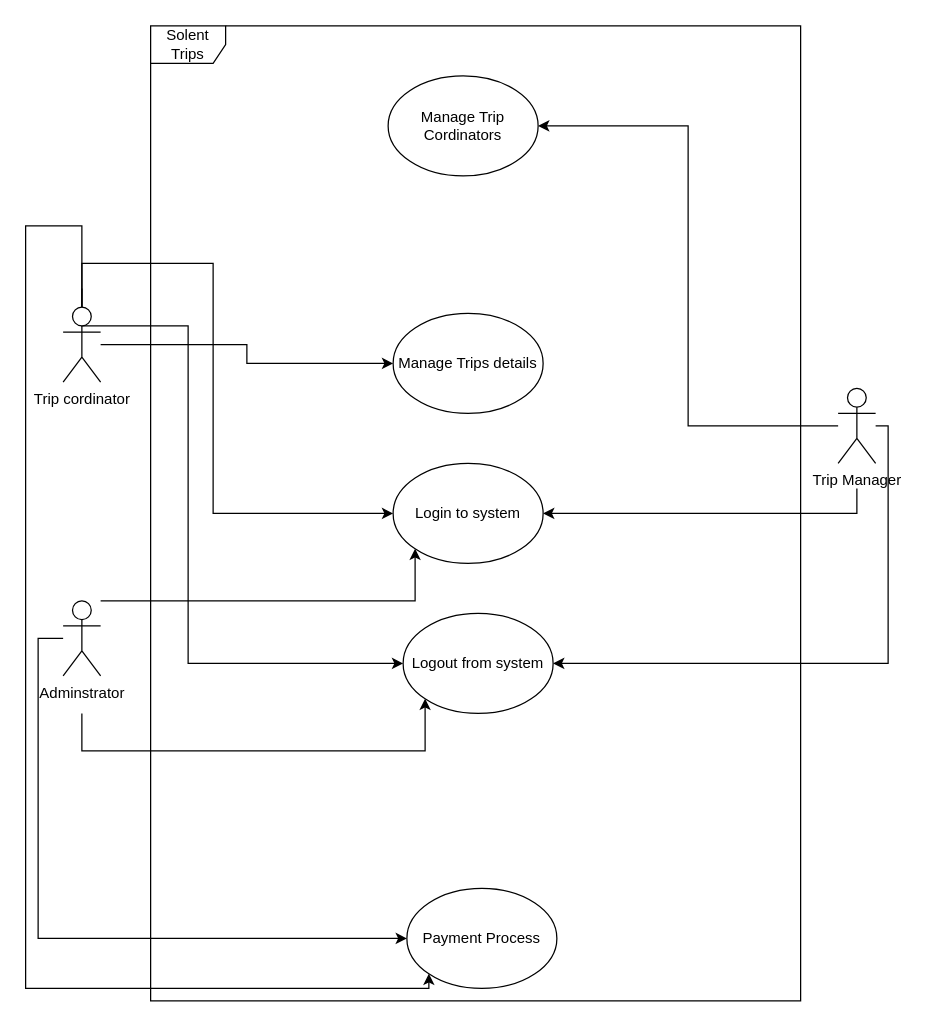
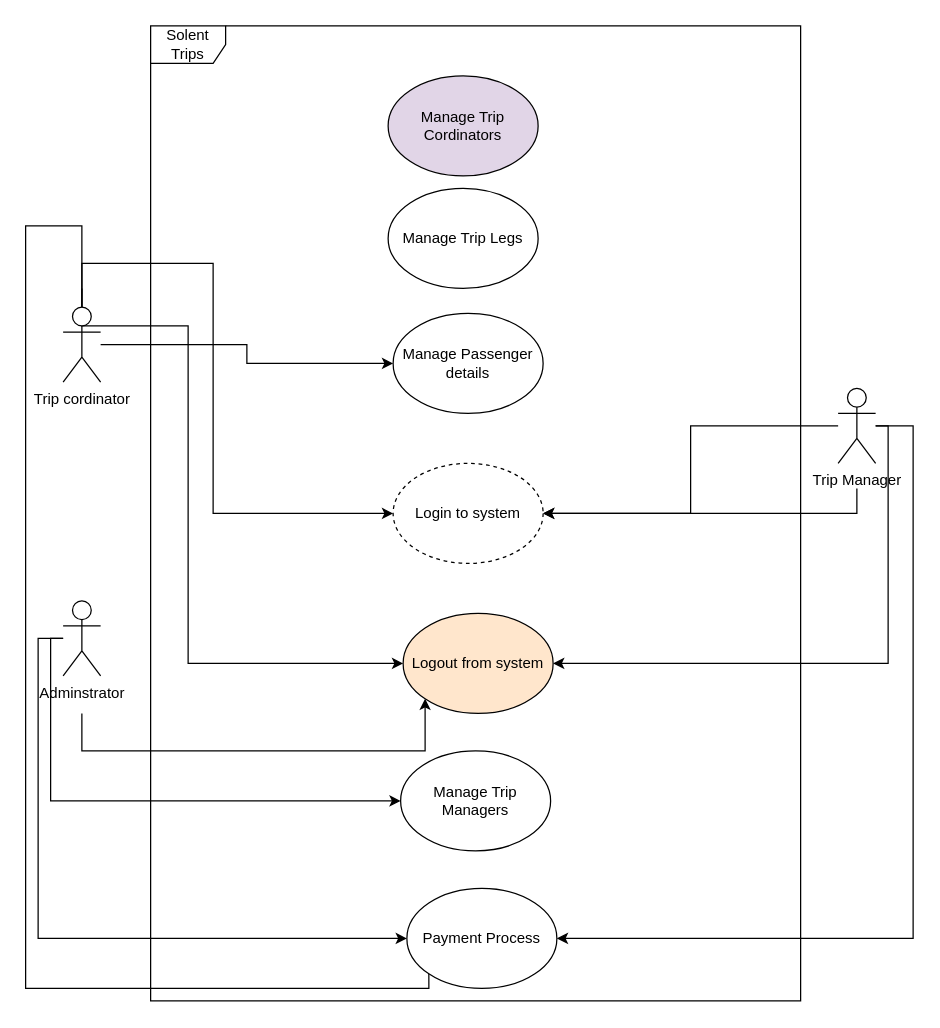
  <mxCell id="0" />
  <mxCell id="1" parent="0" />
  <mxCell id="2" value="Solent Trips" style="shape=umlFrame;whiteSpace=wrap;html=1;" vertex="1" parent="1"><mxGeometry x="120" y="20" width="520" height="780" as="geometry" /></mxCell>
  <mxCell id="3" style="edgeStyle=orthogonalEdgeStyle;rounded=0;orthogonalLoop=1;jettySize=auto;html=1;entryX=0;entryY=0.5;entryDx=0;entryDy=0;" edge="1" parent="1" source="7" target="21"><mxGeometry relative="1" as="geometry" /></mxCell>
  <mxCell id="4" style="edgeStyle=orthogonalEdgeStyle;rounded=0;orthogonalLoop=1;jettySize=auto;html=1;entryX=0;entryY=0.5;entryDx=0;entryDy=0;" edge="1" parent="1" source="7" target="22"><mxGeometry relative="1" as="geometry"><Array as="points"><mxPoint x="170" y="210" /><mxPoint x="170" y="410" /></Array></mxGeometry></mxCell>
  <mxCell id="5" style="edgeStyle=orthogonalEdgeStyle;rounded=0;orthogonalLoop=1;jettySize=auto;html=1;entryX=0;entryY=0.5;entryDx=0;entryDy=0;" edge="1" parent="1" target="23"><mxGeometry relative="1" as="geometry"><mxPoint x="65" y="230" as="sourcePoint" /><Array as="points"><mxPoint x="65" y="260" /><mxPoint x="150" y="260" /><mxPoint x="150" y="530" /></Array></mxGeometry></mxCell>
- <mxCell id="6" style="edgeStyle=orthogonalEdgeStyle;rounded=0;orthogonalLoop=1;jettySize=auto;html=1;entryX=0;entryY=1;entryDx=0;entryDy=0;" edge="1" parent="1" source="7" target="19"><mxGeometry relative="1" as="geometry"><Array as="points"><mxPoint x="20" y="180" /><mxPoint x="20" y="790" /><mxPoint x="343" y="790" /></Array></mxGeometry></mxCell>
+ <mxCell id="6" style="edgeStyle=orthogonalEdgeStyle;rounded=0;orthogonalLoop=1;jettySize=auto;html=1;entryX=0;entryY=1;entryDx=0;entryDy=0;endArrow=none;" edge="1" parent="1" source="7" target="19"><mxGeometry relative="1" as="geometry"><Array as="points"><mxPoint x="20" y="180" /><mxPoint x="20" y="790" /><mxPoint x="343" y="790" /></Array></mxGeometry></mxCell>
  <mxCell id="7" value="Trip cordinator" style="shape=umlActor;verticalLabelPosition=bottom;verticalAlign=top;html=1;" vertex="1" parent="1"><mxGeometry x="50" y="245" width="30" height="60" as="geometry" /></mxCell>
- <mxCell id="8" style="edgeStyle=orthogonalEdgeStyle;rounded=0;orthogonalLoop=1;jettySize=auto;html=1;entryX=0;entryY=1;entryDx=0;entryDy=0;" edge="1" parent="1" source="12" target="22"><mxGeometry relative="1" as="geometry"><Array as="points"><mxPoint x="332" y="480" /></Array></mxGeometry></mxCell>
  <mxCell id="9" style="edgeStyle=orthogonalEdgeStyle;rounded=0;orthogonalLoop=1;jettySize=auto;html=1;entryX=0;entryY=1;entryDx=0;entryDy=0;" edge="1" parent="1" target="23"><mxGeometry relative="1" as="geometry"><mxPoint x="65" y="570" as="sourcePoint" /><Array as="points"><mxPoint x="65" y="600" /><mxPoint x="340" y="600" /></Array></mxGeometry></mxCell>
+ <mxCell id="10" style="edgeStyle=orthogonalEdgeStyle;rounded=0;orthogonalLoop=1;jettySize=auto;html=1;entryX=0;entryY=0.5;entryDx=0;entryDy=0;" edge="1" parent="1" source="12" target="24"><mxGeometry relative="1" as="geometry"><Array as="points"><mxPoint x="40" y="510" /><mxPoint x="40" y="640" /></Array></mxGeometry></mxCell>
  <mxCell id="11" style="edgeStyle=orthogonalEdgeStyle;rounded=0;orthogonalLoop=1;jettySize=auto;html=1;entryX=0;entryY=0.5;entryDx=0;entryDy=0;" edge="1" parent="1" source="12" target="19"><mxGeometry relative="1" as="geometry"><Array as="points"><mxPoint x="30" y="510" /><mxPoint x="30" y="750" /></Array></mxGeometry></mxCell>
  <mxCell id="12" value="Adminstrator" style="shape=umlActor;verticalLabelPosition=bottom;verticalAlign=top;html=1;" vertex="1" parent="1"><mxGeometry x="50" y="480" width="30" height="60" as="geometry" /></mxCell>
- <mxCell id="13" style="edgeStyle=orthogonalEdgeStyle;rounded=0;orthogonalLoop=1;jettySize=auto;html=1;entryX=1;entryY=0.5;entryDx=0;entryDy=0;" edge="1" parent="1" source="17" target="18"><mxGeometry relative="1" as="geometry" /></mxCell>
+ <mxCell id="13" style="edgeStyle=orthogonalEdgeStyle;rounded=0;orthogonalLoop=1;jettySize=auto;html=1;" edge="1" parent="1" source="17" target="22"><mxGeometry relative="1" as="geometry" /></mxCell>
  <mxCell id="14" style="edgeStyle=orthogonalEdgeStyle;rounded=0;orthogonalLoop=1;jettySize=auto;html=1;entryX=1;entryY=0.5;entryDx=0;entryDy=0;" edge="1" parent="1" target="22"><mxGeometry relative="1" as="geometry"><mxPoint x="685" y="390" as="sourcePoint" /><Array as="points"><mxPoint x="685" y="410" /></Array></mxGeometry></mxCell>
  <mxCell id="15" style="edgeStyle=orthogonalEdgeStyle;rounded=0;orthogonalLoop=1;jettySize=auto;html=1;entryX=1;entryY=0.5;entryDx=0;entryDy=0;" edge="1" parent="1" source="17" target="23"><mxGeometry relative="1" as="geometry"><Array as="points"><mxPoint x="710" y="340" /><mxPoint x="710" y="530" /></Array></mxGeometry></mxCell>
+ <mxCell id="16" style="edgeStyle=orthogonalEdgeStyle;rounded=0;orthogonalLoop=1;jettySize=auto;html=1;entryX=1;entryY=0.5;entryDx=0;entryDy=0;" edge="1" parent="1" source="17" target="19"><mxGeometry relative="1" as="geometry"><Array as="points"><mxPoint x="730" y="340" /><mxPoint x="730" y="750" /></Array></mxGeometry></mxCell>
  <mxCell id="17" value="Trip Manager" style="shape=umlActor;verticalLabelPosition=bottom;verticalAlign=top;html=1;" vertex="1" parent="1"><mxGeometry x="670" y="310" width="30" height="60" as="geometry" /></mxCell>
- <mxCell id="18" value="Manage Trip Cordinators" style="ellipse;whiteSpace=wrap;html=1;" vertex="1" parent="1"><mxGeometry x="310" y="60" width="120" height="80" as="geometry" /></mxCell>
+ <mxCell id="18" value="Manage Trip Cordinators" style="ellipse;whiteSpace=wrap;html=1;fillColor=#e1d5e7;" vertex="1" parent="1"><mxGeometry x="310" y="60" width="120" height="80" as="geometry" /></mxCell>
  <mxCell id="19" value="Payment Process" style="ellipse;whiteSpace=wrap;html=1;" vertex="1" parent="1"><mxGeometry x="325" y="710" width="120" height="80" as="geometry" /></mxCell>
- <mxCell id="21" value="Manage Trips details" style="ellipse;whiteSpace=wrap;html=1;" vertex="1" parent="1"><mxGeometry x="314" y="250" width="120" height="80" as="geometry" /></mxCell>
- <mxCell id="22" value="Login to system" style="ellipse;whiteSpace=wrap;html=1;" vertex="1" parent="1"><mxGeometry x="314" y="370" width="120" height="80" as="geometry" /></mxCell>
- <mxCell id="23" value="Logout from system" style="ellipse;whiteSpace=wrap;html=1;" vertex="1" parent="1"><mxGeometry x="322" y="490" width="120" height="80" as="geometry" /></mxCell>
+ <mxCell id="20" value="Manage Trip Legs" style="ellipse;whiteSpace=wrap;html=1;" vertex="1" parent="1"><mxGeometry x="310" y="150" width="120" height="80" as="geometry" /></mxCell>
+ <mxCell id="21" value="Manage Passenger details" style="ellipse;whiteSpace=wrap;html=1;" vertex="1" parent="1"><mxGeometry x="314" y="250" width="120" height="80" as="geometry" /></mxCell>
+ <mxCell id="22" value="Login to system" style="ellipse;whiteSpace=wrap;html=1;dashed=1;" vertex="1" parent="1"><mxGeometry x="314" y="370" width="120" height="80" as="geometry" /></mxCell>
+ <mxCell id="23" value="Logout from system" style="ellipse;whiteSpace=wrap;html=1;fillColor=#ffe6cc;" vertex="1" parent="1"><mxGeometry x="322" y="490" width="120" height="80" as="geometry" /></mxCell>
+ <mxCell id="24" value="Manage Trip Managers" style="ellipse;whiteSpace=wrap;html=1;" vertex="1" parent="1"><mxGeometry x="320" y="600" width="120" height="80" as="geometry" /></mxCell>
